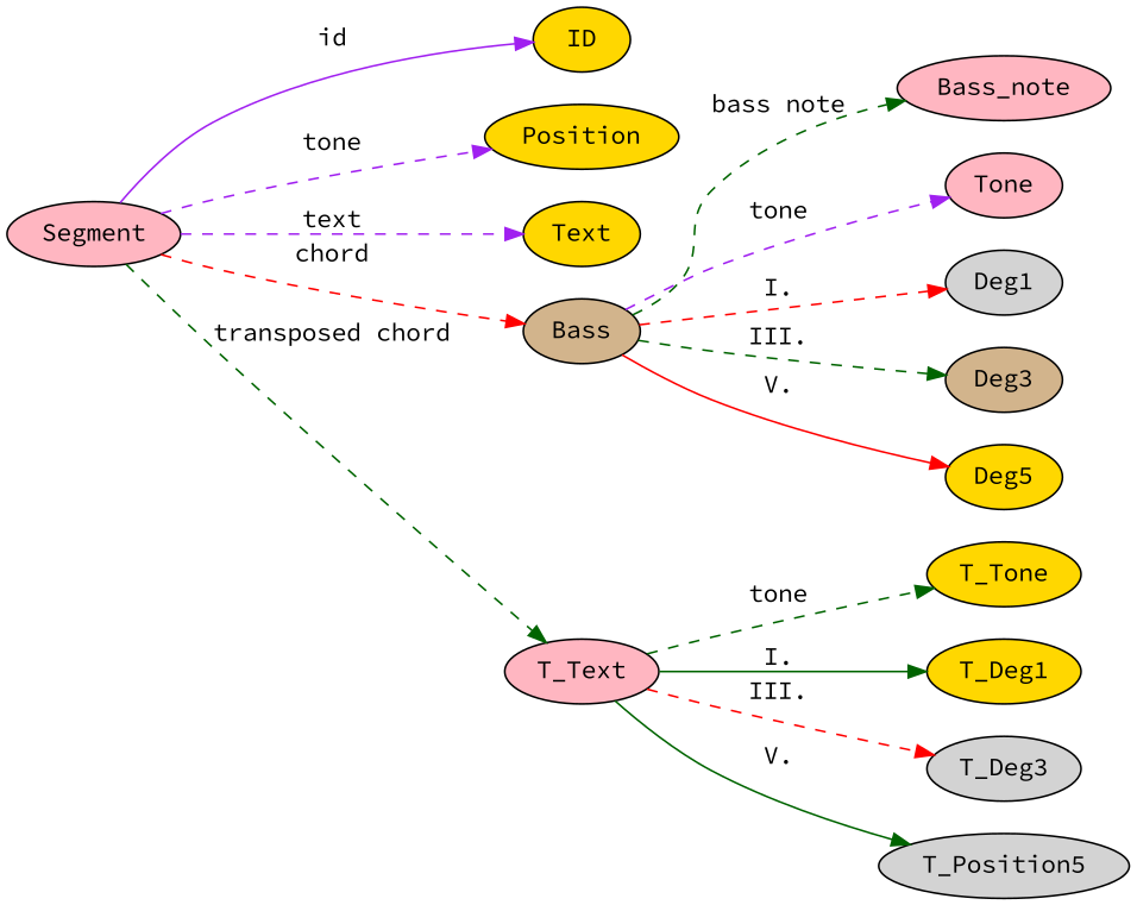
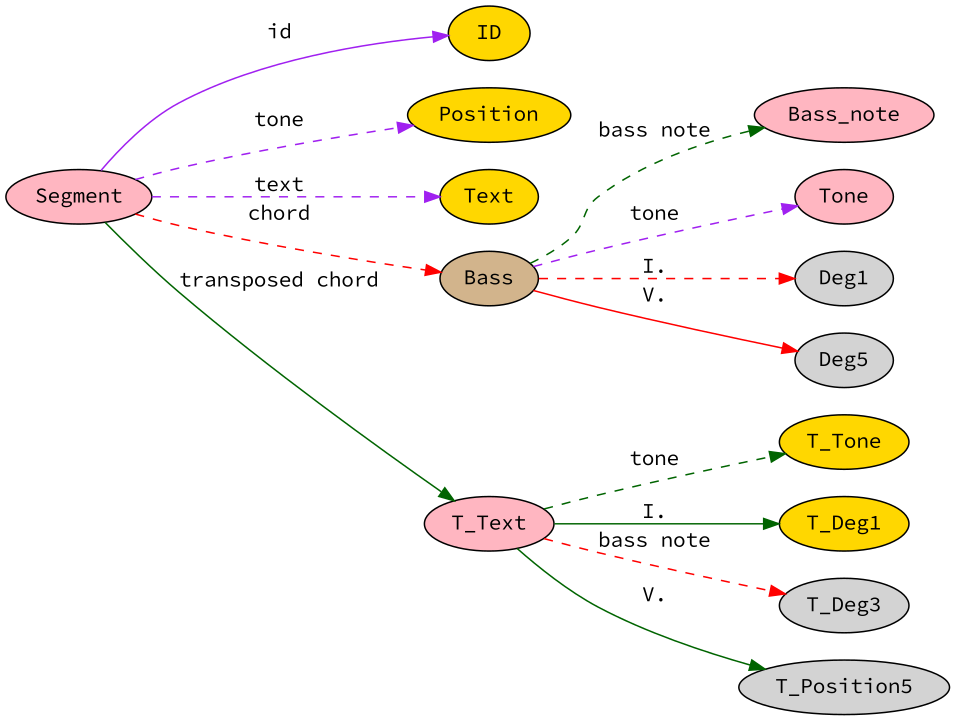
  digraph {
    fontname="Source Code Pro"
    rankdir=LR
    node [fillcolor=gold fontname="Source Code Pro" style=filled]
    edge [color=darkgreen fontname="Source Code Pro" style=dashed]
    Segment [fillcolor=lightpink]
    ID
    Position
    Text
    n5 [fillcolor=tan label=Bass]
    n6 [fillcolor=lightpink label=T_Text]
    Bass_note [fillcolor=lightpink]
    Tone [fillcolor=lightpink]
    Deg1 [fillcolor=lightgrey]
-   Deg3 [fillcolor=tan]
-   Deg5
+   Deg5 [fillcolor=lightgrey]
    T_Tone
    T_Deg1
    T_Deg3 [fillcolor=lightgrey]
    n15 [fillcolor=lightgrey label=T_Position5]
    Segment -> ID [color=purple label=id style=solid]
    Segment -> Position [color=purple label=tone]
    Segment -> Text [color=purple label=text]
    Segment -> n5 [color=red label=chord]
-   Segment -> n6 [label="transposed chord"]
+   Segment -> n6 [label="transposed chord" style=solid]
    n5 -> Bass_note [label="bass note"]
    n5 -> Tone [color=purple label=tone]
    n5 -> Deg1 [color=red label="I."]
-   n5 -> Deg3 [label="III."]
    n5 -> Deg5 [color=red label="V." style=solid]
    n6 -> T_Tone [label=tone]
    n6 -> T_Deg1 [label="I." style=solid]
-   n6 -> T_Deg3 [color=red label="III."]
+   n6 -> T_Deg3 [color=red label="bass note"]
    n6 -> n15 [label="V." style=solid]
  }
